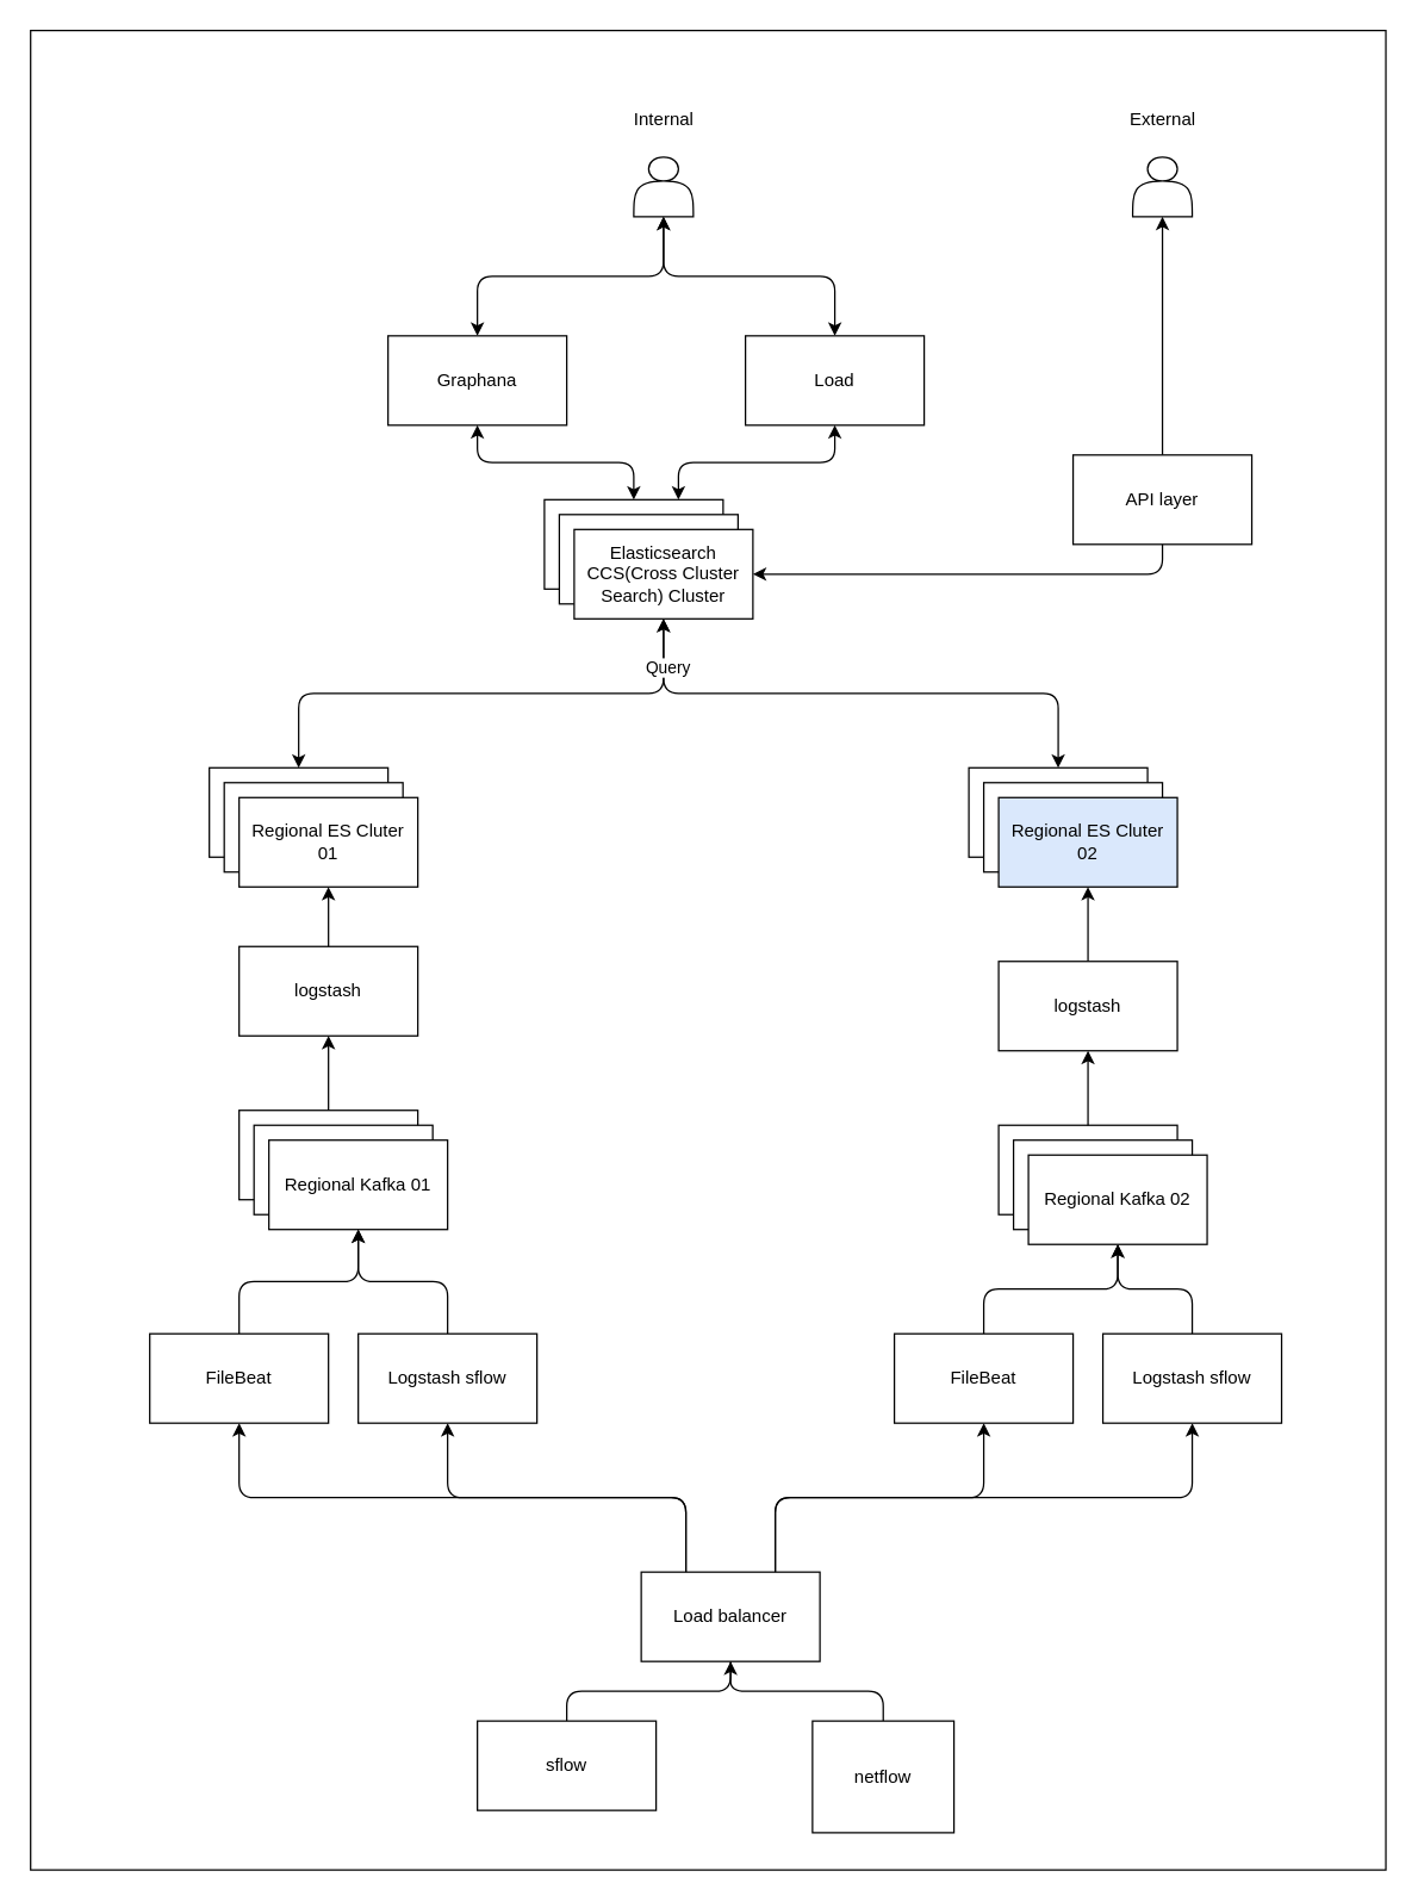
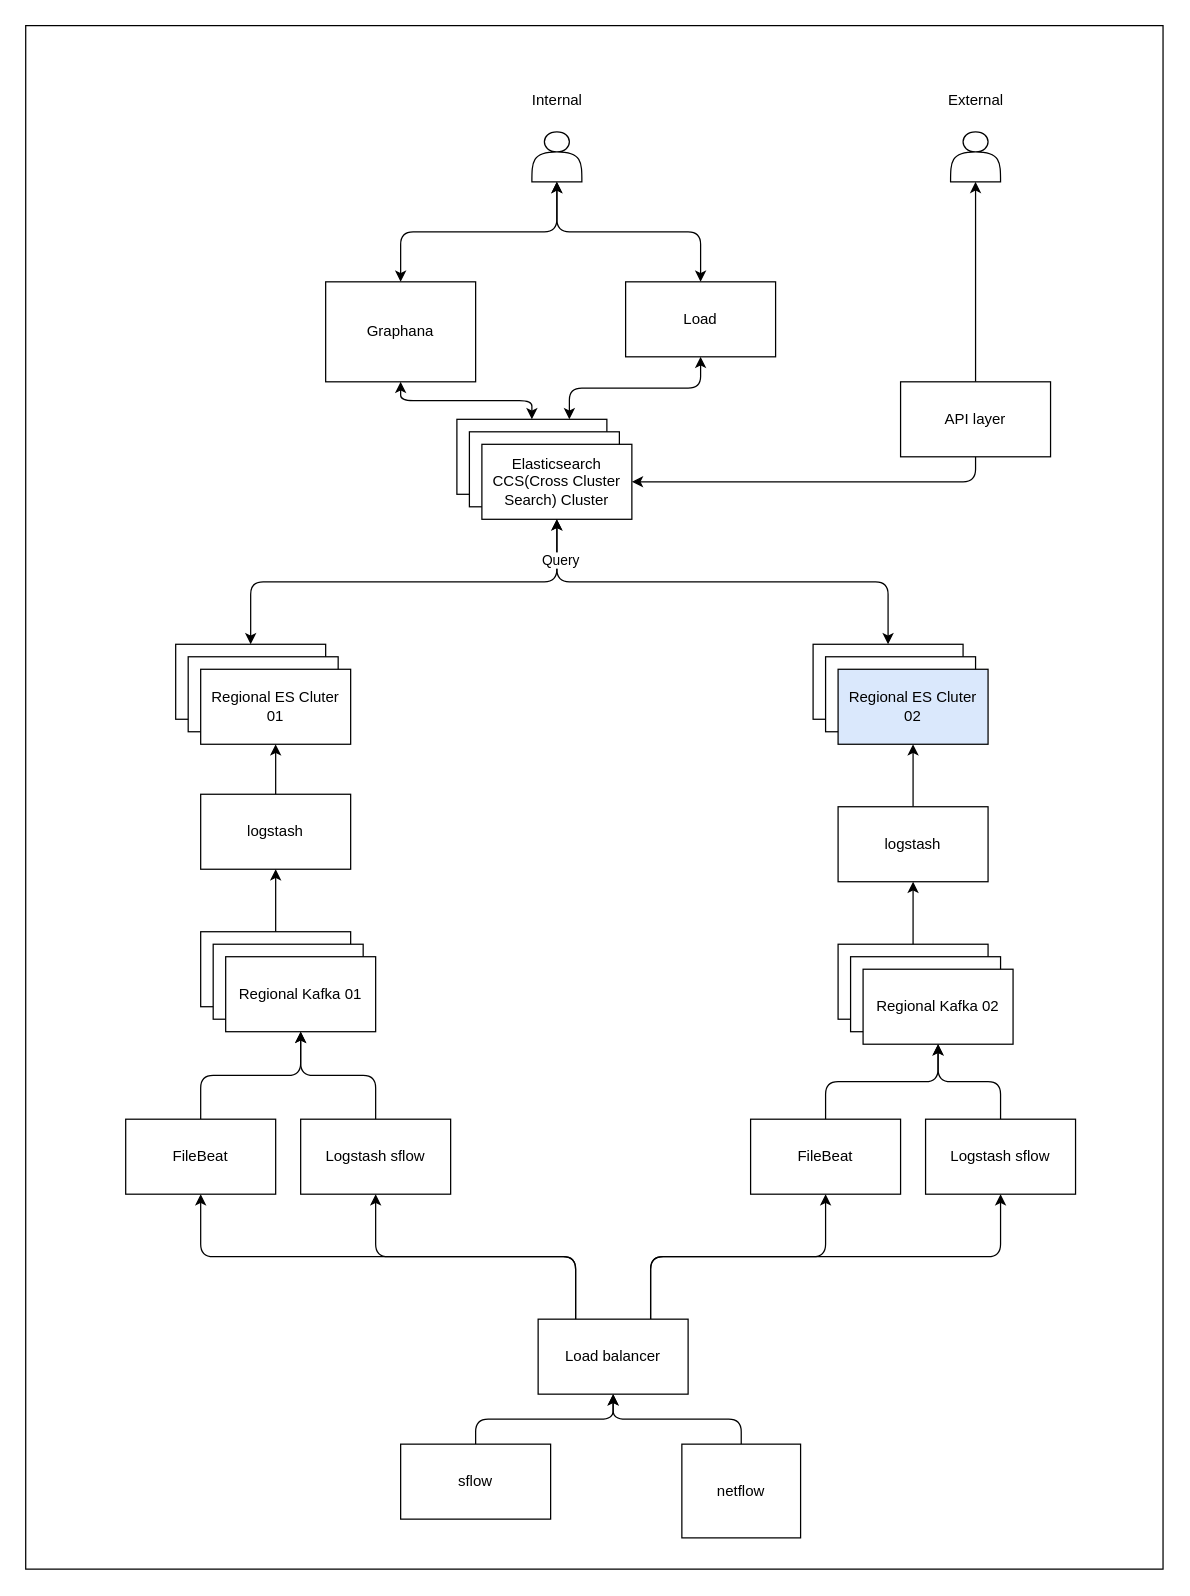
  <mxCell id="0" />
  <mxCell id="1" parent="0" />
  <mxCell id="2" value="" style="whiteSpace=wrap;html=1;" vertex="1" parent="1"><mxGeometry y="20" width="910" height="1235" as="geometry" x="20" /></mxCell>
  <mxCell id="3" style="edgeStyle=orthogonalEdgeStyle;html=1;exitX=0.5;exitY=1;exitDx=0;exitDy=0;entryX=0.5;entryY=0;entryDx=0;entryDy=0;startArrow=classic;startFill=1;" parent="1" source="5" target="22" edge="1"><mxGeometry relative="1" as="geometry" /></mxCell>
  <mxCell id="4" style="edgeStyle=orthogonalEdgeStyle;html=1;exitX=0.5;exitY=1;exitDx=0;exitDy=0;entryX=0.5;entryY=0;entryDx=0;entryDy=0;startArrow=classic;startFill=1;" parent="1" source="5" target="24" edge="1"><mxGeometry relative="1" as="geometry" /></mxCell>
  <mxCell id="5" value="" style="shape=actor;whiteSpace=wrap;html=1;" parent="1" vertex="1"><mxGeometry x="425" y="105" width="40" height="40" as="geometry" /></mxCell>
  <mxCell id="6" value="" style="group" parent="1" vertex="1" connectable="0"><mxGeometry x="365" y="335" width="140" height="80" as="geometry" /></mxCell>
  <mxCell id="7" value="" style="whiteSpace=wrap;html=1;" parent="6" vertex="1"><mxGeometry width="120" height="60" as="geometry" /></mxCell>
  <mxCell id="8" value="" style="whiteSpace=wrap;html=1;" parent="6" vertex="1"><mxGeometry x="10" y="10" width="120" height="60" as="geometry" /></mxCell>
  <mxCell id="9" value="Elasticsearch CCS(Cross Cluster Search) Cluster" style="whiteSpace=wrap;html=1;" parent="6" vertex="1"><mxGeometry x="20" y="20" width="120" height="60" as="geometry" /></mxCell>
  <mxCell id="10" value="" style="group" parent="1" vertex="1" connectable="0"><mxGeometry x="140" y="515" width="140" height="80" as="geometry" /></mxCell>
  <mxCell id="11" value="" style="whiteSpace=wrap;html=1;" parent="10" vertex="1"><mxGeometry width="120" height="60" as="geometry" /></mxCell>
  <mxCell id="12" value="" style="whiteSpace=wrap;html=1;" parent="10" vertex="1"><mxGeometry x="10" y="10" width="120" height="60" as="geometry" /></mxCell>
  <mxCell id="13" value="Regional ES Cluter 01" style="whiteSpace=wrap;html=1;" parent="10" vertex="1"><mxGeometry x="20" y="20" width="120" height="60" as="geometry" /></mxCell>
  <mxCell id="14" value="" style="group" parent="1" vertex="1" connectable="0"><mxGeometry x="650" y="515" width="140" height="80" as="geometry" /></mxCell>
  <mxCell id="15" value="" style="whiteSpace=wrap;html=1;" parent="14" vertex="1"><mxGeometry width="120" height="60" as="geometry" /></mxCell>
  <mxCell id="16" value="" style="whiteSpace=wrap;html=1;" parent="14" vertex="1"><mxGeometry x="10" y="10" width="120" height="60" as="geometry" /></mxCell>
  <mxCell id="17" value="Regional ES Cluter 02" style="whiteSpace=wrap;html=1;fillColor=#dae8fc;" parent="14" vertex="1"><mxGeometry x="20" y="20" width="120" height="60" as="geometry" /></mxCell>
  <mxCell id="18" style="edgeStyle=orthogonalEdgeStyle;html=1;exitX=0.5;exitY=1;exitDx=0;exitDy=0;entryX=0.5;entryY=0;entryDx=0;entryDy=0;startArrow=classic;startFill=1;" parent="1" source="9" target="11" edge="1"><mxGeometry relative="1" as="geometry" /></mxCell>
  <mxCell id="19" style="edgeStyle=orthogonalEdgeStyle;html=1;exitX=0.5;exitY=1;exitDx=0;exitDy=0;startArrow=classic;startFill=1;" parent="1" source="9" target="15" edge="1"><mxGeometry relative="1" as="geometry" /></mxCell>
  <mxCell id="20" value="Query" style="edgeLabel;html=1;align=center;verticalAlign=middle;resizable=0;points=[];" parent="19" vertex="1" connectable="0"><mxGeometry x="-0.829" y="2" relative="1" as="geometry"><mxPoint y="1" as="offset" /></mxGeometry></mxCell>
  <mxCell id="21" style="edgeStyle=orthogonalEdgeStyle;html=1;exitX=0.5;exitY=1;exitDx=0;exitDy=0;entryX=0.5;entryY=0;entryDx=0;entryDy=0;startArrow=classic;startFill=1;" parent="1" source="22" target="7" edge="1"><mxGeometry relative="1" as="geometry" /></mxCell>
- <mxCell id="22" value="Graphana" style="whiteSpace=wrap;html=1;" parent="1" vertex="1"><mxGeometry x="260" y="225" width="120" height="60" as="geometry" /></mxCell>
+ <mxCell id="22" value="Graphana" style="whiteSpace=wrap;html=1;" parent="1" vertex="1"><mxGeometry x="260" y="225" width="120" height="80" as="geometry" /></mxCell>
  <mxCell id="23" style="edgeStyle=orthogonalEdgeStyle;html=1;exitX=0.5;exitY=1;exitDx=0;exitDy=0;entryX=0.75;entryY=0;entryDx=0;entryDy=0;startArrow=classic;startFill=1;" parent="1" source="24" target="7" edge="1"><mxGeometry relative="1" as="geometry" /></mxCell>
  <mxCell id="24" value="Load" style="whiteSpace=wrap;html=1;" parent="1" vertex="1"><mxGeometry x="500" y="225" width="120" height="60" as="geometry" /></mxCell>
  <mxCell id="25" style="edgeStyle=orthogonalEdgeStyle;html=1;exitX=0.25;exitY=0;exitDx=0;exitDy=0;entryX=0.5;entryY=1;entryDx=0;entryDy=0;" parent="1" source="29" target="46" edge="1"><mxGeometry relative="1" as="geometry" /></mxCell>
  <mxCell id="26" style="edgeStyle=orthogonalEdgeStyle;html=1;exitX=0.75;exitY=0;exitDx=0;exitDy=0;entryX=0.5;entryY=1;entryDx=0;entryDy=0;" parent="1" source="29" target="53" edge="1"><mxGeometry relative="1" as="geometry" /></mxCell>
  <mxCell id="27" style="edgeStyle=orthogonalEdgeStyle;html=1;exitX=0.25;exitY=0;exitDx=0;exitDy=0;entryX=0.5;entryY=1;entryDx=0;entryDy=0;" parent="1" source="29" target="48" edge="1"><mxGeometry relative="1" as="geometry" /></mxCell>
  <mxCell id="28" style="edgeStyle=orthogonalEdgeStyle;html=1;exitX=0.75;exitY=0;exitDx=0;exitDy=0;entryX=0.5;entryY=1;entryDx=0;entryDy=0;" parent="1" source="29" target="55" edge="1"><mxGeometry relative="1" as="geometry" /></mxCell>
  <mxCell id="29" value="Load balancer" style="whiteSpace=wrap;html=1;" parent="1" vertex="1"><mxGeometry x="430" y="1055" width="120" height="60" as="geometry" /></mxCell>
- <mxCell id="30" style="edgeStyle=orthogonalEdgeStyle;html=1;exitX=0.5;exitY=0;exitDx=0;exitDy=0;entryX=0.5;entryY=1;entryDx=0;entryDy=0;endArrow=none;" parent="1" source="31" target="29" edge="1"><mxGeometry relative="1" as="geometry" /></mxCell>
+ <mxCell id="30" style="edgeStyle=orthogonalEdgeStyle;html=1;exitX=0.5;exitY=0;exitDx=0;exitDy=0;entryX=0.5;entryY=1;entryDx=0;entryDy=0;" parent="1" source="31" target="29" edge="1"><mxGeometry relative="1" as="geometry" /></mxCell>
  <mxCell id="31" value="sflow" style="whiteSpace=wrap;html=1;" parent="1" vertex="1"><mxGeometry x="320" y="1155" width="120" height="60" as="geometry" /></mxCell>
  <mxCell id="32" style="edgeStyle=orthogonalEdgeStyle;html=1;exitX=0.5;exitY=0;exitDx=0;exitDy=0;entryX=0.5;entryY=1;entryDx=0;entryDy=0;" parent="1" source="33" target="29" edge="1"><mxGeometry relative="1" as="geometry" /></mxCell>
  <mxCell id="33" value="netflow" style="whiteSpace=wrap;html=1;" parent="1" vertex="1"><mxGeometry x="545" y="1155" width="95" height="75" as="geometry" /></mxCell>
  <mxCell id="34" value="" style="group" parent="1" vertex="1" connectable="0"><mxGeometry x="160" y="745" width="140" height="80" as="geometry" /></mxCell>
  <mxCell id="35" value="" style="whiteSpace=wrap;html=1;" parent="34" vertex="1"><mxGeometry width="120" height="60" as="geometry" /></mxCell>
  <mxCell id="36" value="" style="whiteSpace=wrap;html=1;" parent="34" vertex="1"><mxGeometry x="10" y="10" width="120" height="60" as="geometry" /></mxCell>
  <mxCell id="37" value="Regional Kafka 01" style="whiteSpace=wrap;html=1;" parent="34" vertex="1"><mxGeometry x="20" y="20" width="120" height="60" as="geometry" /></mxCell>
  <mxCell id="38" value="" style="group" parent="1" vertex="1" connectable="0"><mxGeometry x="670" y="755" width="140" height="80" as="geometry" /></mxCell>
  <mxCell id="39" value="" style="whiteSpace=wrap;html=1;" parent="38" vertex="1"><mxGeometry width="120" height="60" as="geometry" /></mxCell>
  <mxCell id="40" value="" style="whiteSpace=wrap;html=1;" parent="38" vertex="1"><mxGeometry x="10" y="10" width="120" height="60" as="geometry" /></mxCell>
  <mxCell id="41" value="Regional Kafka 02" style="whiteSpace=wrap;html=1;" parent="38" vertex="1"><mxGeometry x="20" y="20" width="120" height="60" as="geometry" /></mxCell>
  <mxCell id="42" style="edgeStyle=none;html=1;exitX=0.5;exitY=0;exitDx=0;exitDy=0;entryX=0.5;entryY=1;entryDx=0;entryDy=0;" parent="1" source="43" target="13" edge="1"><mxGeometry relative="1" as="geometry" /></mxCell>
  <mxCell id="43" value="logstash" style="whiteSpace=wrap;html=1;" parent="1" vertex="1"><mxGeometry x="160" y="635" width="120" height="60" as="geometry" /></mxCell>
  <mxCell id="44" style="edgeStyle=none;html=1;exitX=0.5;exitY=0;exitDx=0;exitDy=0;entryX=0.5;entryY=1;entryDx=0;entryDy=0;" parent="1" source="35" target="43" edge="1"><mxGeometry relative="1" as="geometry" /></mxCell>
  <mxCell id="45" style="edgeStyle=orthogonalEdgeStyle;html=1;exitX=0.5;exitY=0;exitDx=0;exitDy=0;entryX=0.5;entryY=1;entryDx=0;entryDy=0;" parent="1" source="46" target="37" edge="1"><mxGeometry relative="1" as="geometry" /></mxCell>
  <mxCell id="46" value="FileBeat" style="whiteSpace=wrap;html=1;" parent="1" vertex="1"><mxGeometry x="100" y="895" width="120" height="60" as="geometry" /></mxCell>
  <mxCell id="47" style="edgeStyle=orthogonalEdgeStyle;html=1;exitX=0.5;exitY=0;exitDx=0;exitDy=0;entryX=0.5;entryY=1;entryDx=0;entryDy=0;" parent="1" source="48" target="37" edge="1"><mxGeometry relative="1" as="geometry" /></mxCell>
  <mxCell id="48" value="Logstash sflow" style="whiteSpace=wrap;html=1;" parent="1" vertex="1"><mxGeometry x="240" y="895" width="120" height="60" as="geometry" /></mxCell>
  <mxCell id="49" style="edgeStyle=none;html=1;exitX=0.5;exitY=0;exitDx=0;exitDy=0;entryX=0.5;entryY=1;entryDx=0;entryDy=0;" parent="1" source="50" target="17" edge="1"><mxGeometry relative="1" as="geometry" /></mxCell>
  <mxCell id="50" value="logstash" style="whiteSpace=wrap;html=1;" parent="1" vertex="1"><mxGeometry x="670" y="645" width="120" height="60" as="geometry" /></mxCell>
  <mxCell id="51" style="edgeStyle=none;html=1;exitX=0.5;exitY=0;exitDx=0;exitDy=0;entryX=0.5;entryY=1;entryDx=0;entryDy=0;" parent="1" source="39" target="50" edge="1"><mxGeometry relative="1" as="geometry" /></mxCell>
  <mxCell id="52" style="edgeStyle=orthogonalEdgeStyle;html=1;exitX=0.5;exitY=0;exitDx=0;exitDy=0;entryX=0.5;entryY=1;entryDx=0;entryDy=0;" parent="1" source="53" target="41" edge="1"><mxGeometry relative="1" as="geometry" /></mxCell>
  <mxCell id="53" value="FileBeat" style="whiteSpace=wrap;html=1;" parent="1" vertex="1"><mxGeometry x="600" y="895" width="120" height="60" as="geometry" /></mxCell>
  <mxCell id="54" style="edgeStyle=orthogonalEdgeStyle;html=1;exitX=0.5;exitY=0;exitDx=0;exitDy=0;entryX=0.5;entryY=1;entryDx=0;entryDy=0;" parent="1" source="55" target="41" edge="1"><mxGeometry relative="1" as="geometry"><mxPoint x="750" y="855" as="targetPoint" /></mxGeometry></mxCell>
  <mxCell id="55" value="Logstash sflow" style="whiteSpace=wrap;html=1;" parent="1" vertex="1"><mxGeometry x="740" y="895" width="120" height="60" as="geometry" /></mxCell>
  <mxCell id="56" style="edgeStyle=none;html=1;exitX=0.5;exitY=0;exitDx=0;exitDy=0;entryX=0.5;entryY=1;entryDx=0;entryDy=0;" edge="1" parent="1" source="58" target="59"><mxGeometry relative="1" as="geometry" /></mxCell>
  <mxCell id="57" style="edgeStyle=orthogonalEdgeStyle;html=1;exitX=0.5;exitY=1;exitDx=0;exitDy=0;entryX=1;entryY=0.5;entryDx=0;entryDy=0;" edge="1" parent="1" source="58" target="9"><mxGeometry relative="1" as="geometry" /></mxCell>
  <mxCell id="58" value="API layer" style="whiteSpace=wrap;html=1;" vertex="1" parent="1"><mxGeometry x="720" y="305" width="120" height="60" as="geometry" /></mxCell>
  <mxCell id="59" value="" style="shape=actor;whiteSpace=wrap;html=1;" vertex="1" parent="1"><mxGeometry x="760" y="105" width="40" height="40" as="geometry" /></mxCell>
  <mxCell id="60" value="Internal" style="text;html=1;align=center;verticalAlign=middle;resizable=0;points=[];autosize=1;strokeColor=none;fillColor=none;" vertex="1" parent="1"><mxGeometry x="415" y="65" width="60" height="30" as="geometry" /></mxCell>
  <mxCell id="61" value="External" style="text;html=1;align=center;verticalAlign=middle;resizable=0;points=[];autosize=1;strokeColor=none;fillColor=none;" vertex="1" parent="1"><mxGeometry x="745" y="65" width="70" height="30" as="geometry" /></mxCell>
